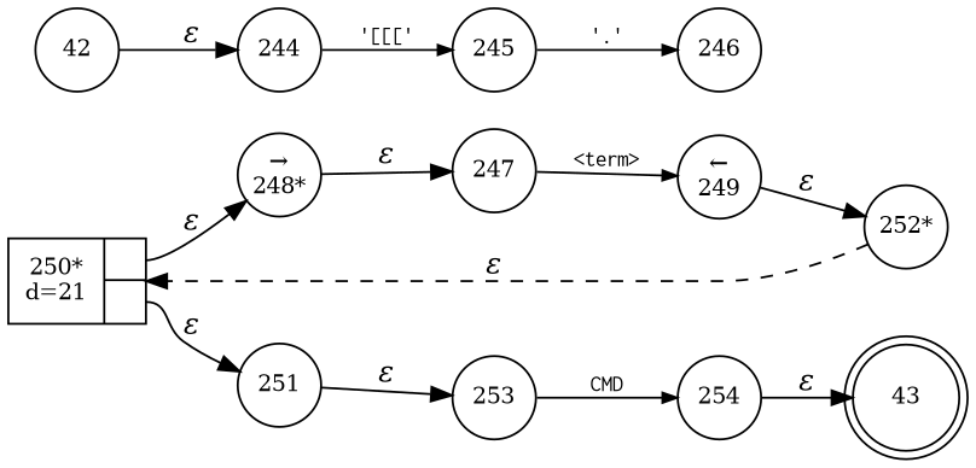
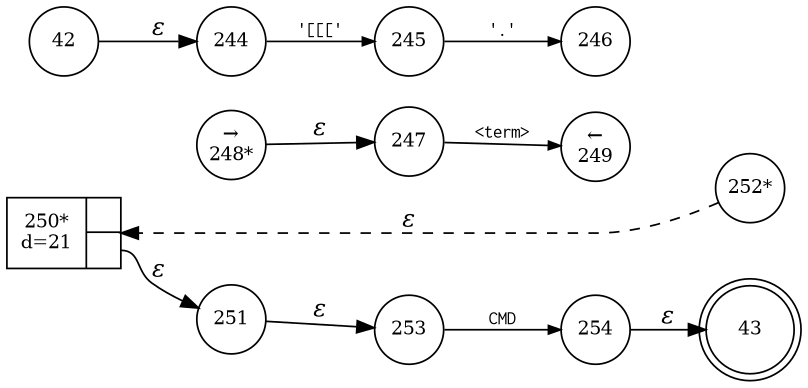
  digraph {
    rankdir=LR
    node [fixedsize=true fontsize=11 shape=circle peripheries=1]
    edge [fontname="Times-Italic"]
    n1 [label=43 shape=doublecircle width=.6 peripheries=""]
    n2 [label=42 width=.55]
    n3 [label=244 width=.55]
    n4 [label=245 width=.55]
    n5 [label=246 width=.55]
    n6 [fixedsize=false label="{250*\nd=21|{<p0>|<p1>}}" shape=record]
    n7 [label="&rarr;\n248*" width=.55]
    n8 [label=251 width=.55]
    n9 [label=247 width=.55]
    n10 [label="&larr;\n249" width=.55]
    n11 [label="252*" width=.55]
    n12 [label=253 width=.55]
    n13 [label=254 width=.55]
    n2 -> n3 [label="&epsilon;"]
    n3 -> n4 [arrowhead=normal arrowsize=.7 fontname=Courier fontsize=11 label="'[[['"]
    n4 -> n5 [arrowhead=normal arrowsize=.7 fontname=Courier fontsize=11 label="'.'"]
-   n6 -> n7 [label="&epsilon;" tailport=p0]
    n6 -> n8 [label="&epsilon;" tailport=p1]
    n7 -> n9 [label="&epsilon;"]
    n8 -> n12 [label="&epsilon;"]
    n9 -> n10 [arrowhead=normal arrowsize=.7 fontname=Courier fontsize=11 label="<term>"]
-   n10 -> n11 [label="&epsilon;"]
    n11 -> n6 [label="&epsilon;" style=dashed]
    n12 -> n13 [arrowhead=normal arrowsize=.7 fontname=Courier fontsize=11 label=CMD]
    n13 -> n1 [label="&epsilon;"]
  }
